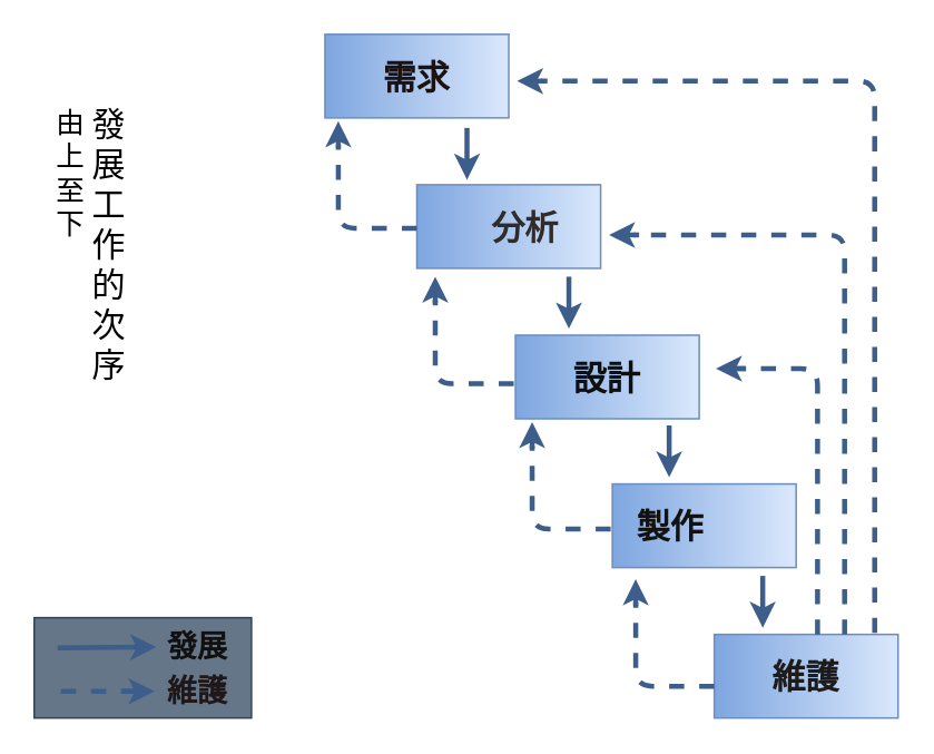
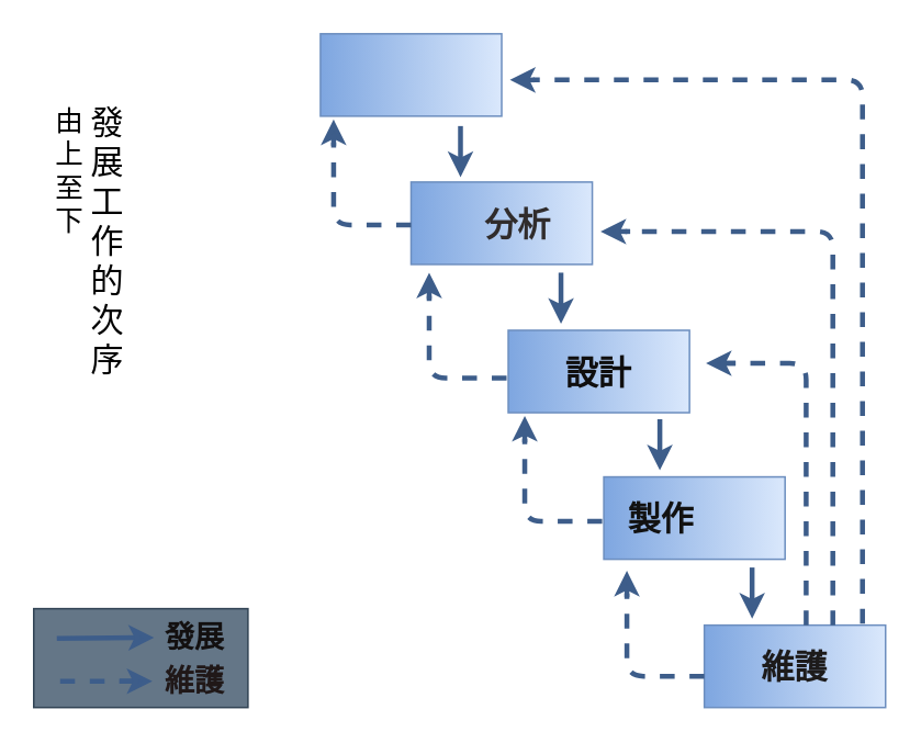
  <mxCell id="0" />
  <mxCell id="1" parent="0" />
  <mxCell id="2" value="" style="rounded=0;whiteSpace=wrap;html=1;gradientColor=#7ea6e0;fillColor=#dae8fc;strokeColor=#6c8ebf;gradientDirection=west;" vertex="1" parent="1"><mxGeometry x="194" y="20" width="110" height="50" as="geometry" /></mxCell>
- <mxCell id="3" value="&lt;font style=&quot;font-size: 20px;&quot;&gt;需求&lt;/font&gt;" style="text;strokeColor=none;align=center;fillColor=none;html=1;verticalAlign=middle;whiteSpace=wrap;rounded=0;fontColor=#1c1212;fontStyle=1" vertex="1" parent="1"><mxGeometry x="219" y="30" width="60" height="30" as="geometry" /></mxCell>
  <mxCell id="4" value="" style="rounded=0;whiteSpace=wrap;html=1;fillColor=#dae8fc;strokeColor=#6c8ebf;gradientDirection=west;gradientColor=#7ea6e0;" vertex="1" parent="1"><mxGeometry x="249" y="110" width="110" height="50" as="geometry" /></mxCell>
  <mxCell id="5" value="&lt;font style=&quot;font-size: 20px;&quot;&gt;分析&lt;/font&gt;" style="text;strokeColor=none;align=center;fillColor=none;html=1;verticalAlign=middle;whiteSpace=wrap;rounded=0;fontColor=#302c2c;fontStyle=1" vertex="1" parent="1"><mxGeometry x="284" y="120" width="60" height="30" as="geometry" /></mxCell>
  <mxCell id="6" value="" style="rounded=0;whiteSpace=wrap;html=1;fillColor=#dae8fc;gradientColor=#7ea6e0;strokeColor=#6c8ebf;gradientDirection=west;" vertex="1" parent="1"><mxGeometry x="308" y="200" width="110" height="50" as="geometry" /></mxCell>
  <mxCell id="7" value="&lt;font style=&quot;font-size: 20px;&quot;&gt;設計&lt;/font&gt;" style="text;strokeColor=none;align=center;fillColor=none;html=1;verticalAlign=middle;whiteSpace=wrap;rounded=0;fontColor=#100f0f;fontStyle=1" vertex="1" parent="1"><mxGeometry x="333" y="210" width="60" height="30" as="geometry" /></mxCell>
  <mxCell id="8" value="" style="rounded=0;whiteSpace=wrap;html=1;fillColor=#dae8fc;gradientColor=#7ea6e0;strokeColor=#6c8ebf;gradientDirection=west;" vertex="1" parent="1"><mxGeometry x="366" y="289" width="110" height="50" as="geometry" /></mxCell>
  <mxCell id="9" value="&lt;font style=&quot;font-size: 20px;&quot;&gt;製作&lt;/font&gt;" style="text;strokeColor=none;align=center;fillColor=none;html=1;verticalAlign=middle;whiteSpace=wrap;rounded=0;fontColor=#121212;fontStyle=1" vertex="1" parent="1"><mxGeometry x="371" y="299" width="60" height="30" as="geometry" /></mxCell>
  <mxCell id="10" value="" style="rounded=0;whiteSpace=wrap;html=1;fillColor=#dae8fc;gradientColor=#7ea6e0;strokeColor=#6c8ebf;gradientDirection=west;" vertex="1" parent="1"><mxGeometry x="427" y="379" width="110" height="50" as="geometry" /></mxCell>
  <mxCell id="11" value="&lt;font style=&quot;font-size: 20px;&quot;&gt;維護&lt;/font&gt;" style="text;strokeColor=none;align=center;fillColor=none;html=1;verticalAlign=middle;whiteSpace=wrap;rounded=0;fontColor=#1d1b1b;fontStyle=1" vertex="1" parent="1"><mxGeometry x="452" y="389" width="60" height="30" as="geometry" /></mxCell>
  <mxCell id="12" value="" style="group" vertex="1" connectable="0" parent="1"><mxGeometry x="30" y="67.5" width="70" height="142.5" as="geometry" /></mxCell>
  <mxCell id="13" value="發&lt;br/&gt;展&lt;br/&gt;工&lt;br/&gt;作&lt;br/&gt;的&lt;br/&gt;次&lt;br/&gt;序" style="text;strokeColor=none;align=center;fillColor=none;html=1;verticalAlign=middle;whiteSpace=wrap;rounded=0;fontSize=20;" vertex="1" parent="12"><mxGeometry y="12.5" width="70" height="130" as="geometry" /></mxCell>
  <mxCell id="14" value="由&lt;br style=&quot;font-size: 17px;&quot;&gt;上&lt;br style=&quot;font-size: 17px;&quot;&gt;至&lt;br style=&quot;font-size: 17px;&quot;&gt;下" style="text;strokeColor=none;align=center;fillColor=none;html=1;verticalAlign=middle;whiteSpace=wrap;rounded=0;fontSize=17;" vertex="1" parent="12"><mxGeometry x="7" width="10" height="73" as="geometry" /></mxCell>
  <mxCell id="15" value="" style="rounded=0;whiteSpace=wrap;html=1;fontSize=17;fillColor=#647687;gradientDirection=west;strokeColor=#314354;fontColor=#ffffff;" vertex="1" parent="1"><mxGeometry x="20" y="369" width="130" height="60" as="geometry" /></mxCell>
  <mxCell id="16" value="&lt;font style=&quot;font-size: 18px;&quot;&gt;維護&lt;/font&gt;" style="text;strokeColor=none;align=center;fillColor=none;html=1;verticalAlign=middle;whiteSpace=wrap;rounded=0;fontColor=#201818;fontStyle=1" vertex="1" parent="1"><mxGeometry x="96" y="406" width="44" height="16" as="geometry" /></mxCell>
  <mxCell id="17" value="&lt;font style=&quot;font-size: 18px;&quot;&gt;發展&lt;/font&gt;" style="text;align=center;html=1;verticalAlign=middle;whiteSpace=wrap;rounded=0;fontColor=#131010;fontStyle=1" vertex="1" parent="1"><mxGeometry x="96" y="379" width="44" height="16" as="geometry" /></mxCell>
  <mxCell id="18" value="" style="group" vertex="1" connectable="0" parent="1"><mxGeometry x="380" y="346" height="64" as="geometry" /></mxCell>
  <mxCell id="19" value="" style="endArrow=none;dashed=1;html=1;labelBackgroundColor=#151a1e;labelBorderColor=#5B97F0;strokeColor=#3d5d8a;strokeWidth=3;fontFamily=Helvetica;fontSize=12;fontColor=default;edgeStyle=orthogonalEdgeStyle;" edge="1" parent="18"><mxGeometry width="50" height="50" relative="1" as="geometry"><mxPoint x="47" y="64" as="sourcePoint" /><mxPoint y="14" as="targetPoint" /><Array as="points"><mxPoint y="64" /><mxPoint y="14" /></Array></mxGeometry></mxCell>
  <mxCell id="20" value="" style="endArrow=classic;html=1;labelBackgroundColor=#151a1e;labelBorderColor=#5B97F0;strokeColor=#3d5d8a;strokeWidth=3;fontFamily=Helvetica;fontSize=12;fontColor=default;" edge="1" parent="18"><mxGeometry width="50" height="50" relative="1" as="geometry"><mxPoint y="16" as="sourcePoint" /><mxPoint as="targetPoint" /></mxGeometry></mxCell>
  <mxCell id="21" value="" style="group" vertex="1" connectable="0" parent="1"><mxGeometry x="260" y="165" height="64" as="geometry" /></mxCell>
  <mxCell id="22" value="" style="endArrow=none;dashed=1;html=1;labelBackgroundColor=#151a1e;labelBorderColor=#5B97F0;strokeColor=#3d5d8a;strokeWidth=3;fontFamily=Helvetica;fontSize=12;fontColor=default;edgeStyle=orthogonalEdgeStyle;" edge="1" parent="21"><mxGeometry width="50" height="50" relative="1" as="geometry"><mxPoint x="47" y="64" as="sourcePoint" /><mxPoint y="14" as="targetPoint" /><Array as="points"><mxPoint y="64" /><mxPoint y="14" /></Array></mxGeometry></mxCell>
  <mxCell id="23" value="" style="endArrow=classic;html=1;labelBackgroundColor=#151a1e;labelBorderColor=#5B97F0;strokeColor=#3d5d8a;strokeWidth=3;fontFamily=Helvetica;fontSize=12;fontColor=default;" edge="1" parent="21"><mxGeometry width="50" height="50" relative="1" as="geometry"><mxPoint y="16" as="sourcePoint" /><mxPoint as="targetPoint" /></mxGeometry></mxCell>
  <mxCell id="24" value="" style="group" vertex="1" connectable="0" parent="1"><mxGeometry x="202" y="72" height="64" as="geometry" /></mxCell>
  <mxCell id="25" value="" style="endArrow=none;dashed=1;html=1;labelBackgroundColor=#151a1e;labelBorderColor=#5B97F0;strokeColor=#3d5d8a;strokeWidth=3;fontFamily=Helvetica;fontSize=12;fontColor=default;edgeStyle=orthogonalEdgeStyle;" edge="1" parent="24"><mxGeometry width="50" height="50" relative="1" as="geometry"><mxPoint x="47" y="64" as="sourcePoint" /><mxPoint y="14" as="targetPoint" /><Array as="points"><mxPoint y="64" /><mxPoint y="14" /></Array></mxGeometry></mxCell>
  <mxCell id="26" value="" style="endArrow=classic;html=1;labelBackgroundColor=#151a1e;labelBorderColor=#5B97F0;strokeColor=#3d5d8a;strokeWidth=3;fontFamily=Helvetica;fontSize=12;fontColor=default;" edge="1" parent="24"><mxGeometry width="50" height="50" relative="1" as="geometry"><mxPoint y="16" as="sourcePoint" /><mxPoint as="targetPoint" /></mxGeometry></mxCell>
  <mxCell id="27" value="" style="group" vertex="1" connectable="0" parent="1"><mxGeometry x="318" y="252" height="64" as="geometry" /></mxCell>
  <mxCell id="28" value="" style="endArrow=none;dashed=1;html=1;labelBackgroundColor=#151a1e;labelBorderColor=#5B97F0;strokeColor=#3d5d8a;strokeWidth=3;fontFamily=Helvetica;fontSize=12;fontColor=default;edgeStyle=orthogonalEdgeStyle;" edge="1" parent="27"><mxGeometry width="50" height="50" relative="1" as="geometry"><mxPoint x="47" y="64" as="sourcePoint" /><mxPoint y="14" as="targetPoint" /><Array as="points"><mxPoint y="64" /><mxPoint y="14" /></Array></mxGeometry></mxCell>
  <mxCell id="29" value="" style="endArrow=classic;html=1;labelBackgroundColor=#151a1e;labelBorderColor=#5B97F0;strokeColor=#3d5d8a;strokeWidth=3;fontFamily=Helvetica;fontSize=12;fontColor=default;" edge="1" parent="27"><mxGeometry width="50" height="50" relative="1" as="geometry"><mxPoint y="16" as="sourcePoint" /><mxPoint as="targetPoint" /></mxGeometry></mxCell>
  <mxCell id="30" value="" style="endArrow=none;dashed=1;html=1;labelBackgroundColor=#151a1e;labelBorderColor=#5B97F0;strokeColor=#3d5d8a;strokeWidth=3;fontFamily=Helvetica;fontSize=12;fontColor=default;edgeStyle=orthogonalEdgeStyle;" edge="1" parent="1"><mxGeometry width="50" height="50" relative="1" as="geometry"><mxPoint x="505" y="379" as="sourcePoint" /><mxPoint x="379" y="140" as="targetPoint" /><Array as="points"><mxPoint x="505" y="140" /></Array></mxGeometry></mxCell>
  <mxCell id="31" value="" style="endArrow=none;dashed=1;html=1;labelBackgroundColor=#151a1e;labelBorderColor=#5B97F0;strokeColor=#3d5d8a;strokeWidth=3;fontFamily=Helvetica;fontSize=12;fontColor=default;edgeStyle=orthogonalEdgeStyle;" edge="1" parent="1"><mxGeometry width="50" height="50" relative="1" as="geometry"><mxPoint x="523" y="378" as="sourcePoint" /><mxPoint x="323" y="48" as="targetPoint" /><Array as="points"><mxPoint x="523" y="48" /></Array></mxGeometry></mxCell>
  <mxCell id="32" value="" style="endArrow=classic;html=1;labelBackgroundColor=#151a1e;labelBorderColor=#5B97F0;strokeColor=#3d5d8a;strokeWidth=3;fontFamily=Helvetica;fontSize=12;fontColor=default;" edge="1" parent="1"><mxGeometry width="50" height="50" relative="1" as="geometry"><mxPoint x="324" y="48" as="sourcePoint" /><mxPoint x="309" y="48" as="targetPoint" /></mxGeometry></mxCell>
  <mxCell id="33" value="" style="endArrow=classic;html=1;labelBackgroundColor=#151a1e;labelBorderColor=#5B97F0;strokeColor=#3d5d8a;strokeWidth=3;fontFamily=Helvetica;fontSize=12;fontColor=default;" edge="1" parent="1"><mxGeometry width="50" height="50" relative="1" as="geometry"><mxPoint x="382" y="140" as="sourcePoint" /><mxPoint x="364" y="140" as="targetPoint" /></mxGeometry></mxCell>
  <mxCell id="34" value="" style="endArrow=none;dashed=1;html=1;labelBackgroundColor=#151a1e;labelBorderColor=#5B97F0;strokeColor=#3d5d8a;strokeWidth=3;fontFamily=Helvetica;fontSize=12;fontColor=default;edgeStyle=orthogonalEdgeStyle;exitX=0.58;exitY=-0.08;exitDx=0;exitDy=0;exitPerimeter=0;" edge="1" parent="1"><mxGeometry width="50" height="50" relative="1" as="geometry"><mxPoint x="488.8" y="379" as="sourcePoint" /><mxPoint x="428" y="220" as="targetPoint" /><Array as="points"><mxPoint x="489" y="220" /><mxPoint x="428" y="220" /></Array></mxGeometry></mxCell>
  <mxCell id="35" value="" style="endArrow=classic;html=1;labelBackgroundColor=#151a1e;labelBorderColor=#5B97F0;strokeColor=#3d5d8a;strokeWidth=3;fontFamily=Helvetica;fontSize=12;fontColor=default;" edge="1" parent="1"><mxGeometry width="50" height="50" relative="1" as="geometry"><mxPoint x="446" y="220" as="sourcePoint" /><mxPoint x="428" y="220" as="targetPoint" /></mxGeometry></mxCell>
  <mxCell id="36" value="" style="group" vertex="1" connectable="0" parent="1"><mxGeometry x="56" y="413" width="36" as="geometry" /></mxCell>
  <mxCell id="37" value="" style="endArrow=none;dashed=1;html=1;labelBackgroundColor=#151a1e;labelBorderColor=#5B97F0;strokeColor=#3d5d8a;strokeWidth=3;fontFamily=Helvetica;fontSize=12;fontColor=default;edgeStyle=orthogonalEdgeStyle;" edge="1" parent="36"><mxGeometry width="50" height="50" relative="1" as="geometry"><mxPoint x="-20" as="sourcePoint" /><mxPoint x="30" as="targetPoint" /><Array as="points"><mxPoint /><mxPoint /></Array></mxGeometry></mxCell>
  <mxCell id="38" value="" style="endArrow=classic;html=1;labelBackgroundColor=#151a1e;labelBorderColor=#5B97F0;strokeColor=#3d5d8a;strokeWidth=3;fontFamily=Helvetica;fontSize=12;fontColor=default;" edge="1" parent="36"><mxGeometry width="50" height="50" relative="1" as="geometry"><mxPoint x="16" as="sourcePoint" /><mxPoint x="36" as="targetPoint" /></mxGeometry></mxCell>
  <mxCell id="39" value="" style="endArrow=classic;html=1;labelBackgroundColor=#151a1e;labelBorderColor=#5B97F0;strokeColor=#3d5d8a;strokeWidth=3;fontFamily=Helvetica;fontSize=12;fontColor=default;" edge="1" parent="1"><mxGeometry width="50" height="50" relative="1" as="geometry"><mxPoint x="279" y="76" as="sourcePoint" /><mxPoint x="279" y="107" as="targetPoint" /></mxGeometry></mxCell>
  <mxCell id="40" value="" style="endArrow=classic;html=1;labelBackgroundColor=#151a1e;labelBorderColor=#5B97F0;strokeColor=#3d5d8a;strokeWidth=3;fontFamily=Helvetica;fontSize=12;fontColor=default;" edge="1" parent="1"><mxGeometry width="50" height="50" relative="1" as="geometry"><mxPoint x="340" y="165" as="sourcePoint" /><mxPoint x="340" y="196" as="targetPoint" /></mxGeometry></mxCell>
  <mxCell id="41" value="" style="endArrow=classic;html=1;labelBackgroundColor=#151a1e;labelBorderColor=#5B97F0;strokeColor=#3d5d8a;strokeWidth=3;fontFamily=Helvetica;fontSize=12;fontColor=default;" edge="1" parent="1"><mxGeometry width="50" height="50" relative="1" as="geometry"><mxPoint x="400" y="254" as="sourcePoint" /><mxPoint x="400" y="285" as="targetPoint" /></mxGeometry></mxCell>
  <mxCell id="42" value="" style="endArrow=classic;html=1;labelBackgroundColor=#151a1e;labelBorderColor=#5B97F0;strokeColor=#3d5d8a;strokeWidth=3;fontFamily=Helvetica;fontSize=12;fontColor=default;" edge="1" parent="1"><mxGeometry width="50" height="50" relative="1" as="geometry"><mxPoint x="456" y="344" as="sourcePoint" /><mxPoint x="456" y="375" as="targetPoint" /></mxGeometry></mxCell>
  <mxCell id="43" value="" style="endArrow=classic;html=1;labelBackgroundColor=#151a1e;labelBorderColor=#5B97F0;strokeColor=#3d5d8a;strokeWidth=3;fontFamily=Helvetica;fontSize=12;fontColor=default;" edge="1" parent="1"><mxGeometry width="50" height="50" relative="1" as="geometry"><mxPoint x="34" y="387" as="sourcePoint" /><mxPoint x="93" y="386.5" as="targetPoint" /></mxGeometry></mxCell>
